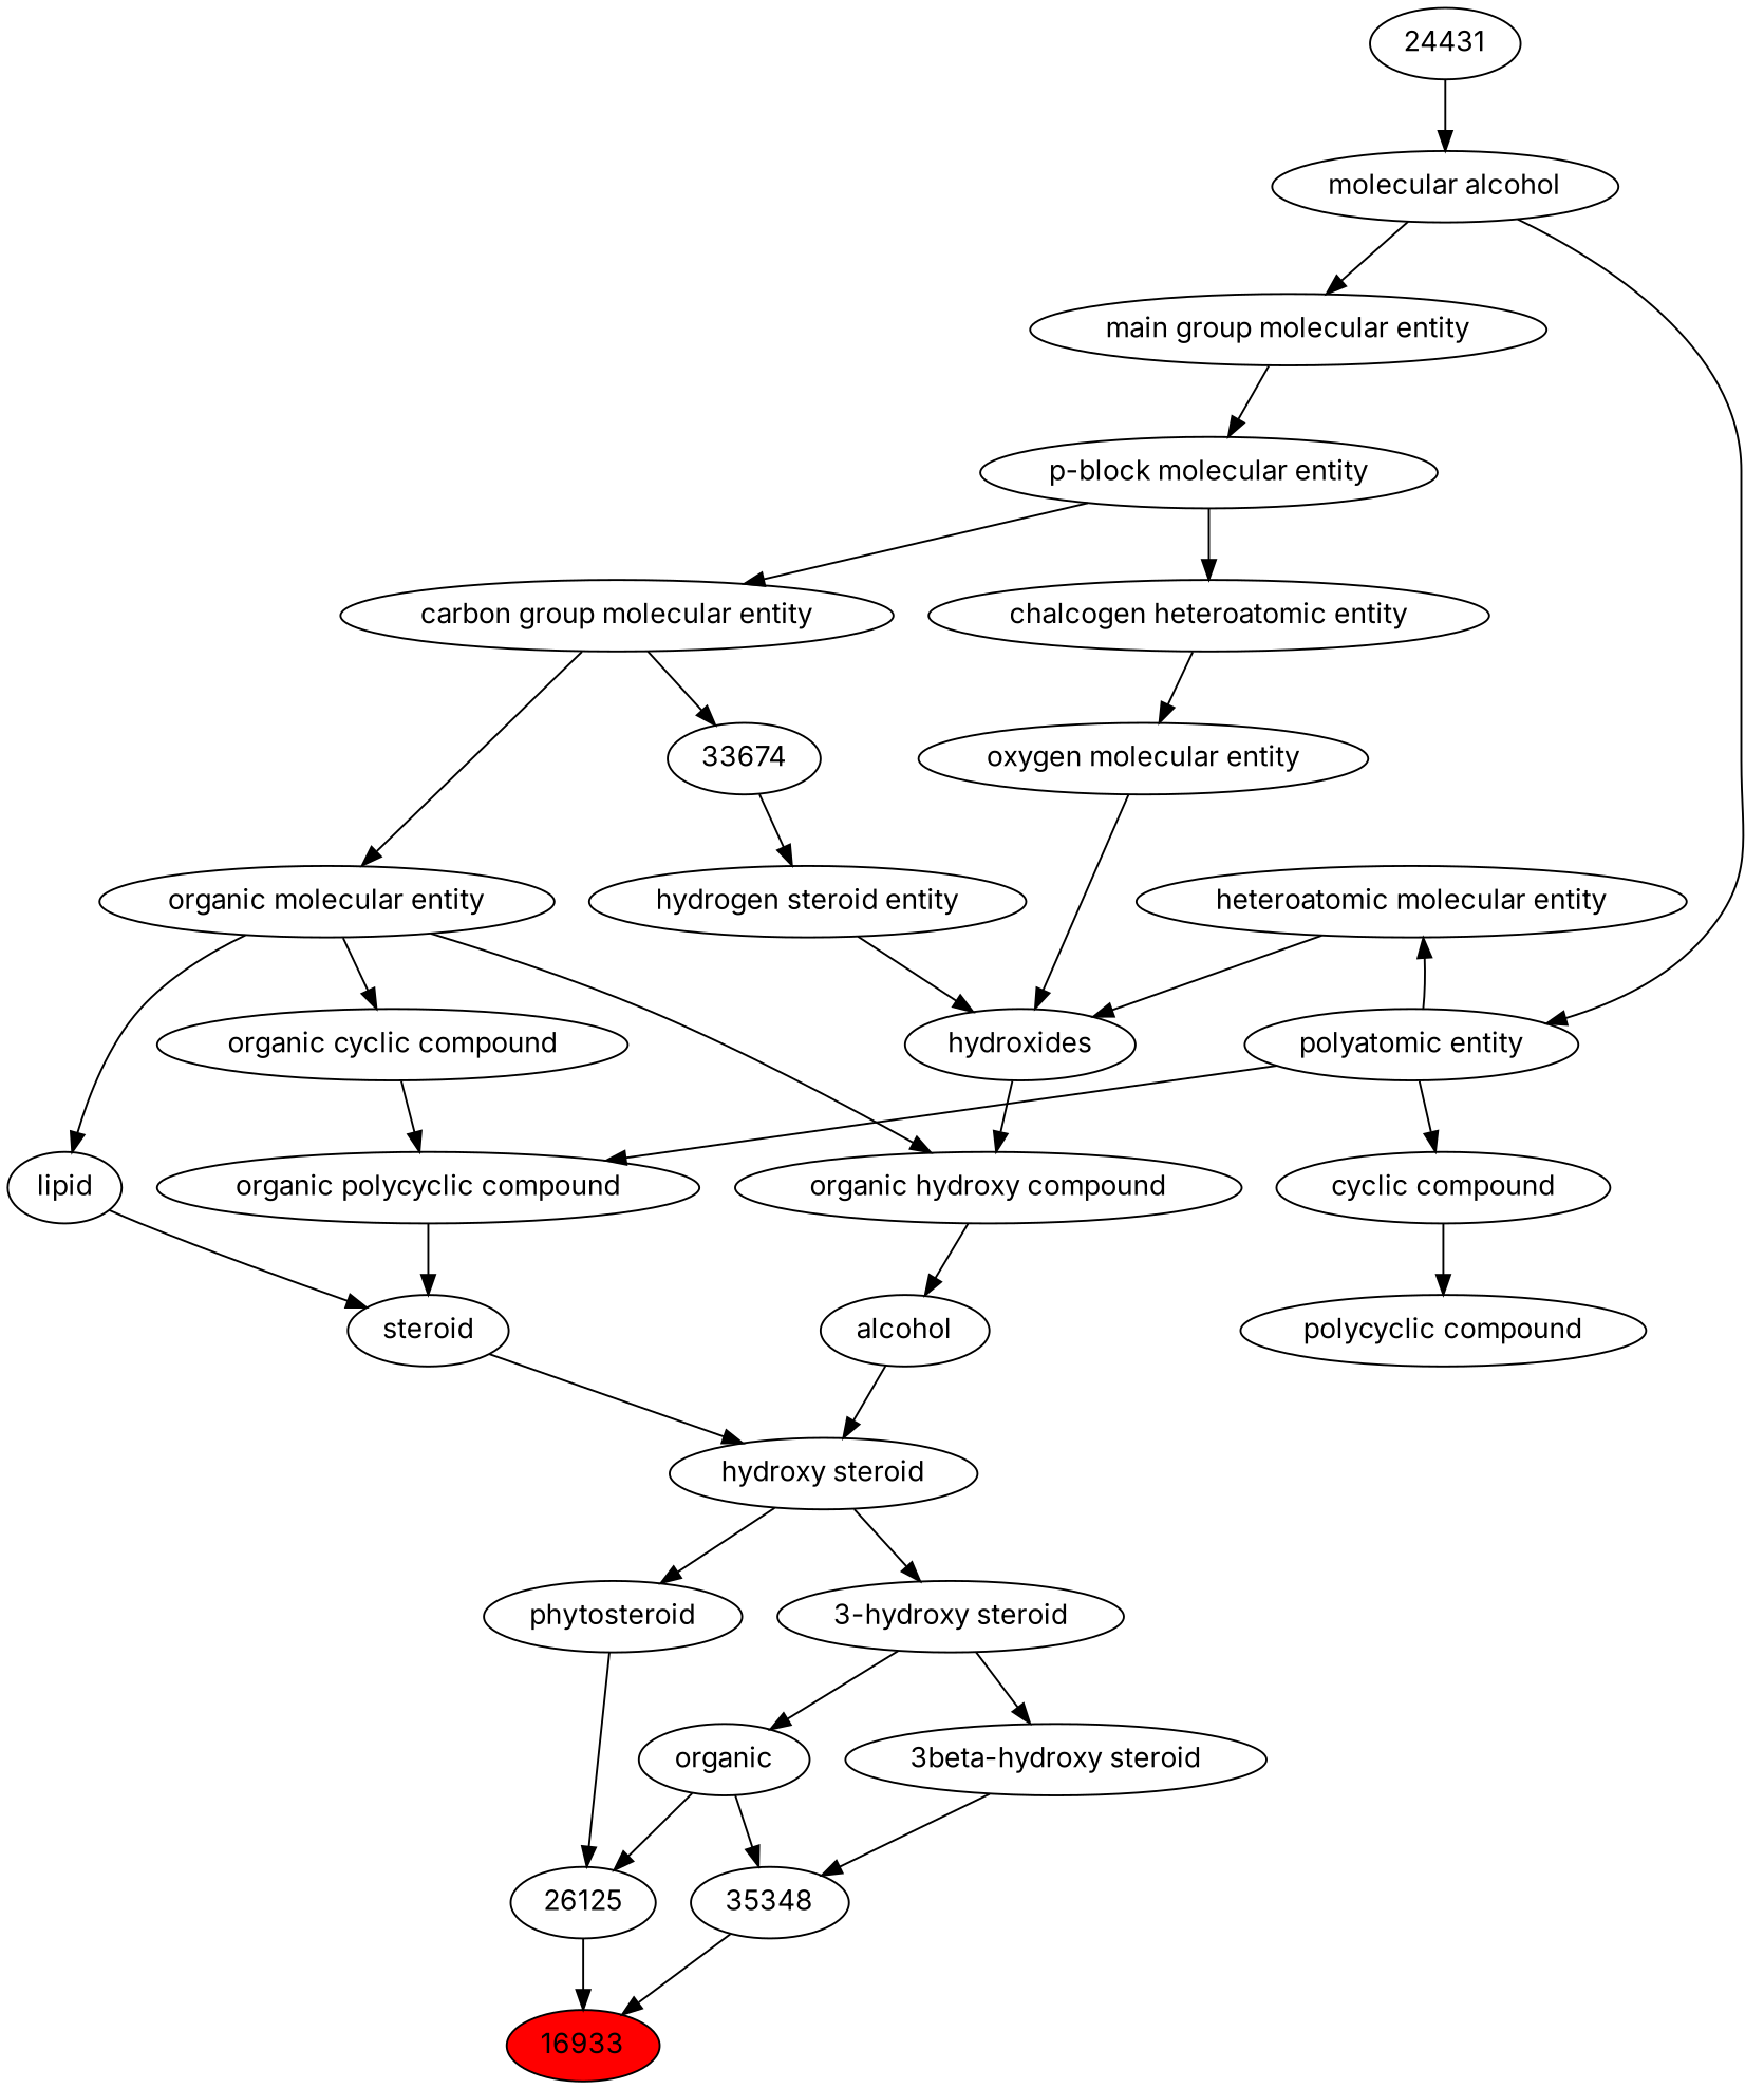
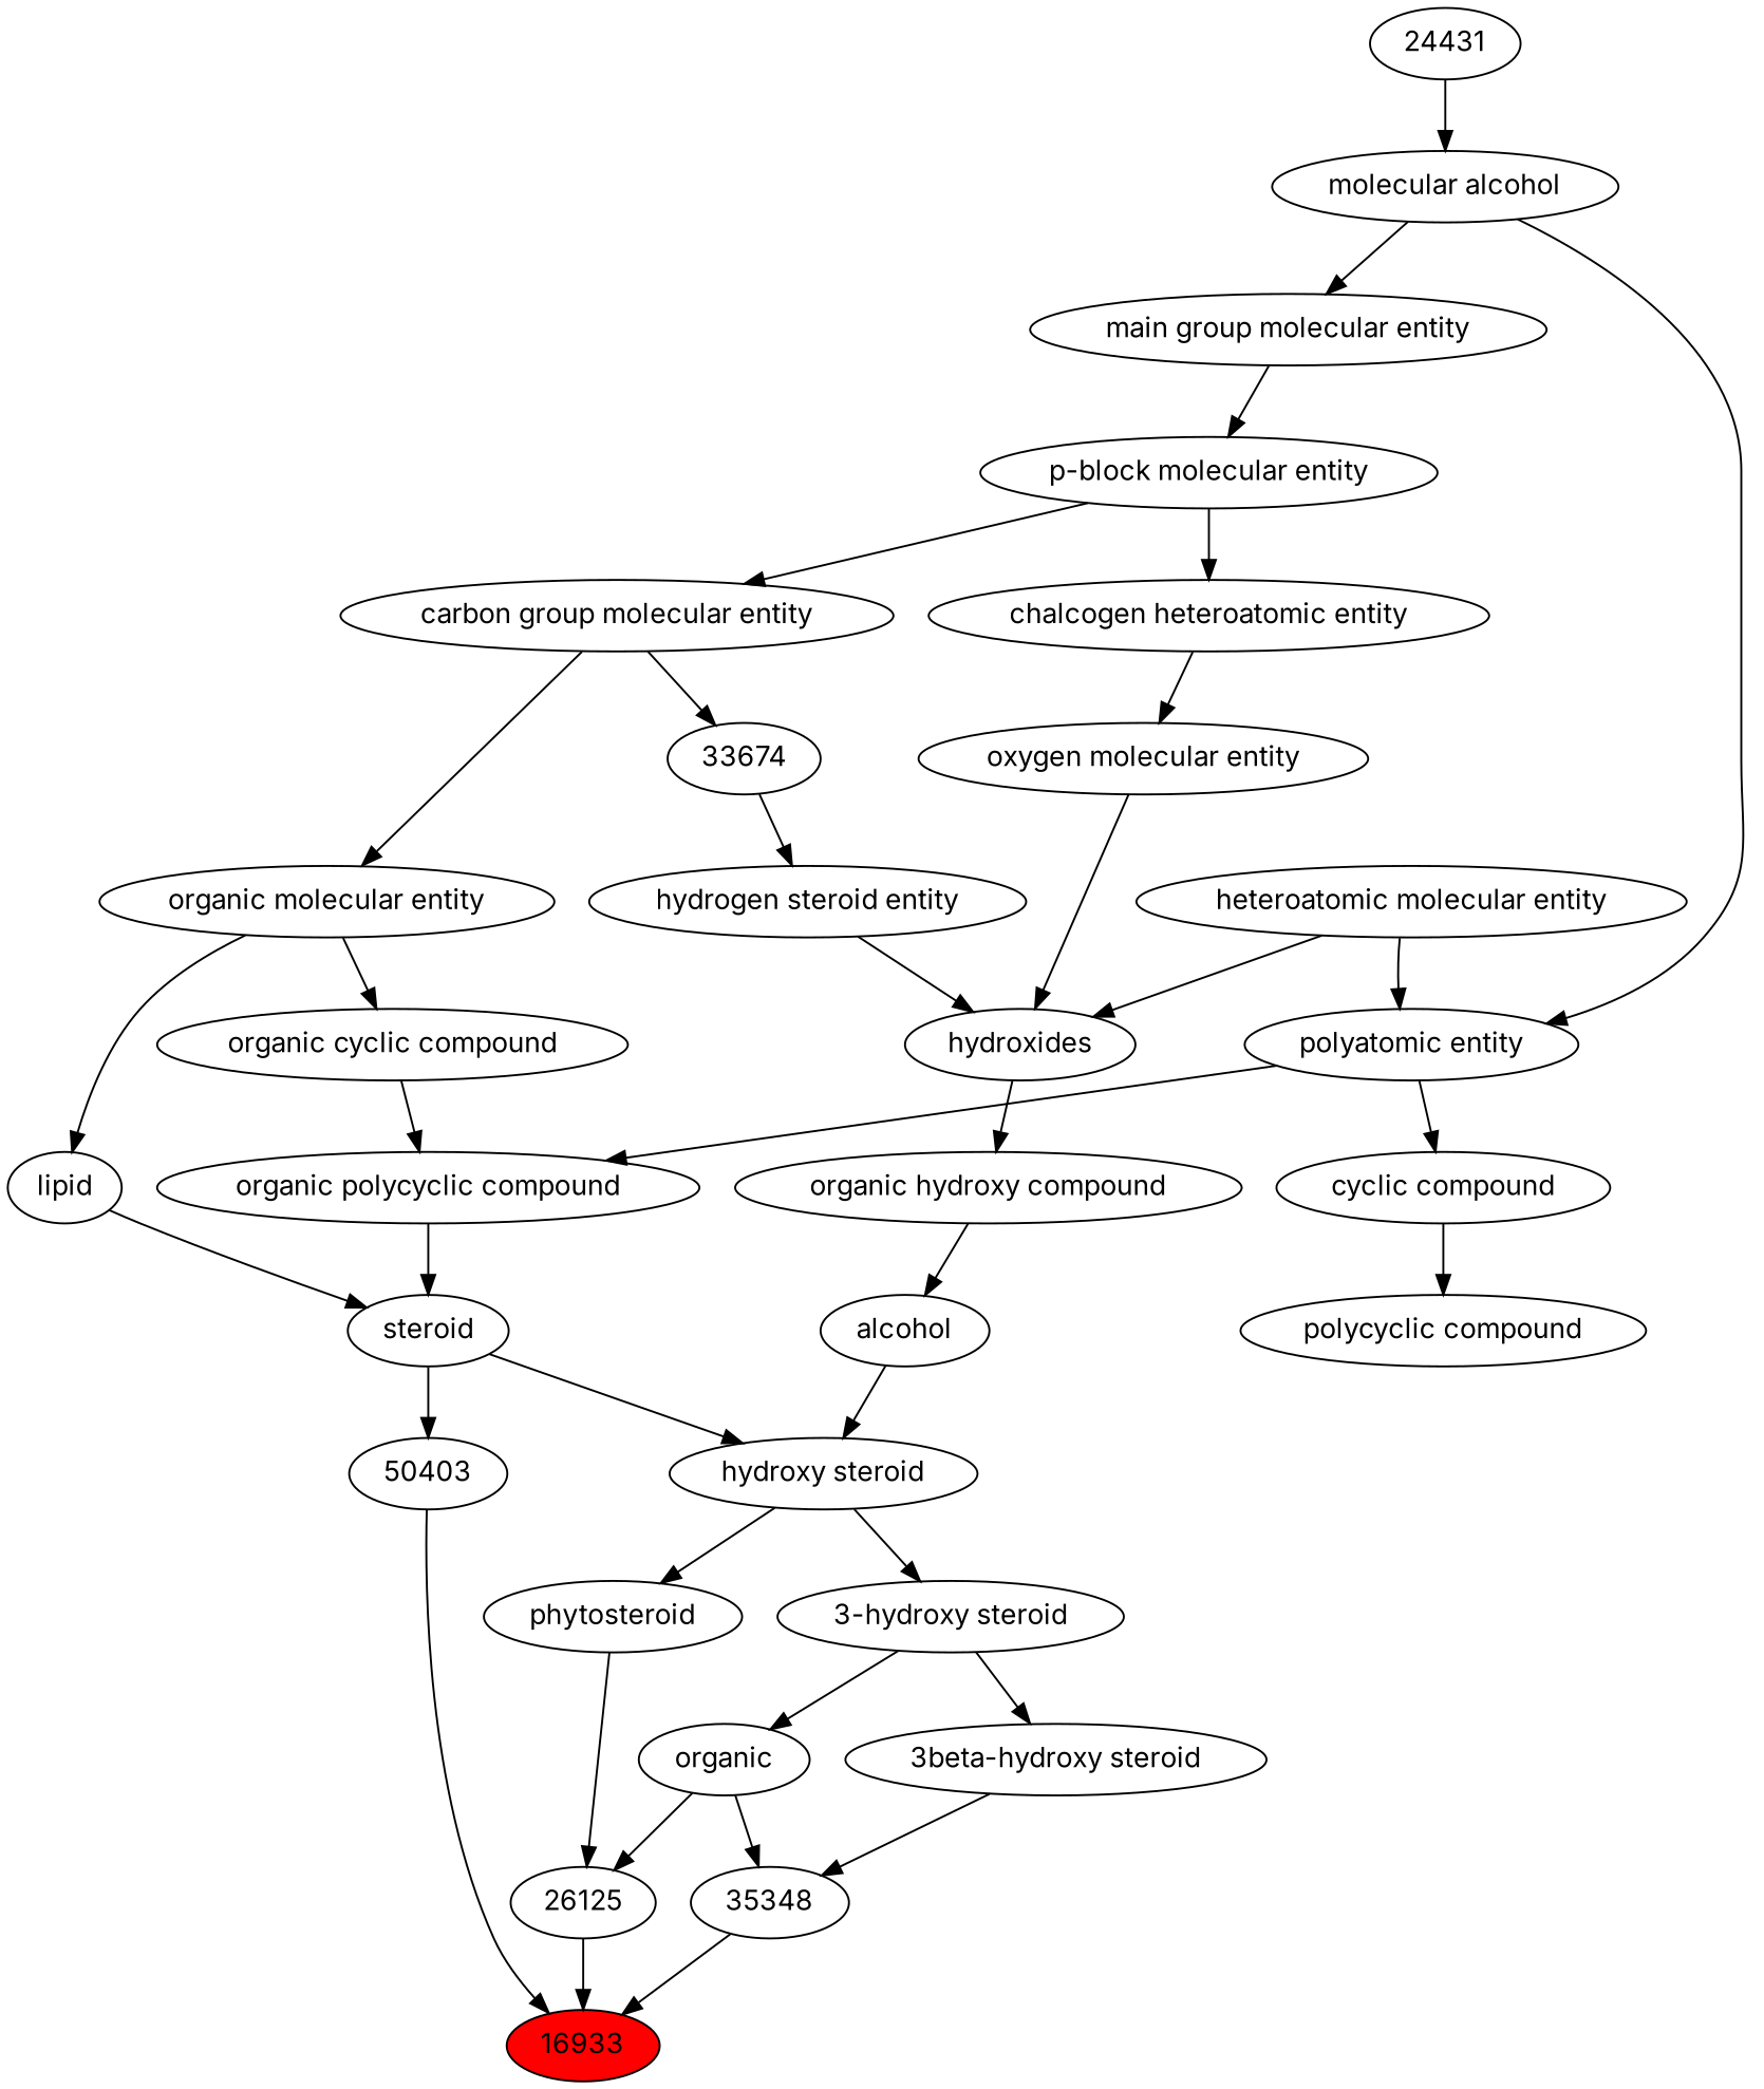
  digraph {
    fontname=Inter
    node [fontname=Inter]
    edge [fontname=Inter]
    n1 [fillcolor=red label=16933 style=filled]
    n2 [label=35348]
+   n3 [label=50403]
    n4 [label=26125]
    n5 [label=organic]
    n6 [label="3beta-hydroxy steroid"]
    n7 [label=steroid]
    n8 [label="hydroxy steroid"]
    n9 [label=phytosteroid]
    n10 [label="3-hydroxy steroid"]
    n11 [label="organic polycyclic compound"]
    n12 [label=lipid]
    n13 [label="organic cyclic compound"]
    n14 [label="polycyclic compound"]
    n15 [label="organic molecular entity"]
    n16 [label="organic hydroxy compound"]
    n17 [label=alcohol]
    n18 [label="cyclic compound"]
    n19 [label="carbon group molecular entity"]
    n20 [label=33674]
    n21 [label="polyatomic entity"]
    n22 [label="heteroatomic molecular entity"]
    n23 [label=hydroxides]
    n24 [label="p-block molecular entity"]
    n25 [label="chalcogen heteroatomic entity"]
    n26 [label="oxygen molecular entity"]
    n27 [label="molecular alcohol"]
    n28 [label="main group molecular entity"]
    n29 [label="hydrogen steroid entity"]
    n30 [label=24431]
    n2 -> n1
+   n3 -> n1
    n4 -> n1
    n5 -> n2
    n5 -> n4
    n6 -> n2
+   n7 -> n3
    n7 -> n8
    n8 -> n9
    n8 -> n10
    n9 -> n4
    n10 -> n5
    n10 -> n6
    n11 -> n7
    n12 -> n7
    n13 -> n11
    n15 -> n12
    n15 -> n13
-   n15 -> n16
    n16 -> n17
    n17 -> n8
    n18 -> n14
    n19 -> n15
    n19 -> n20
    n20 -> n29
    n21 -> n11
    n21 -> n18
-   n21 -> n22
+   n22 -> n21
    n22 -> n23
    n23 -> n16
    n24 -> n19
    n24 -> n25
    n25 -> n26
    n26 -> n23
    n27 -> n21
    n27 -> n28
    n28 -> n24
    n29 -> n23
    n30 -> n27
  }
